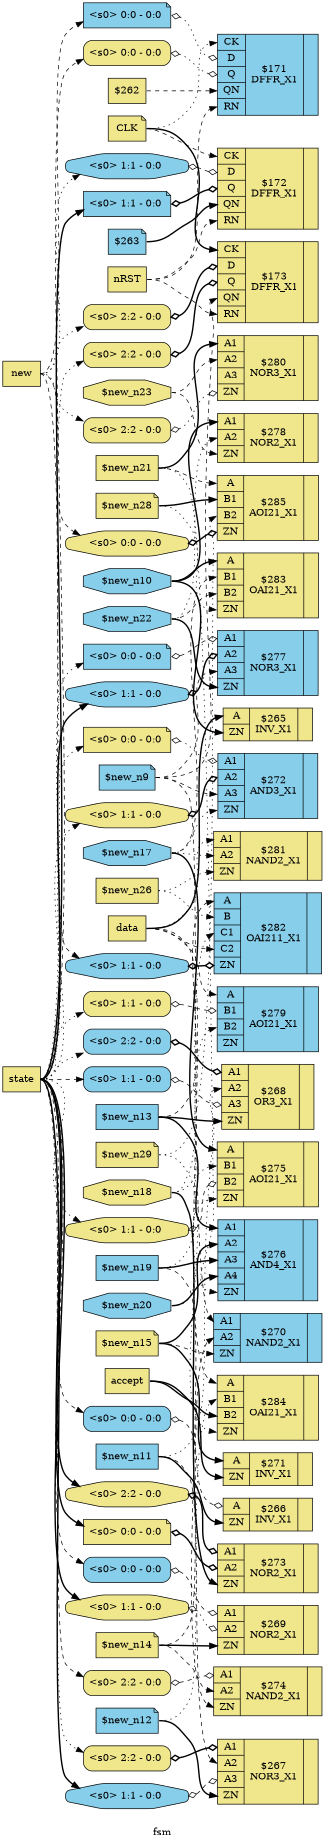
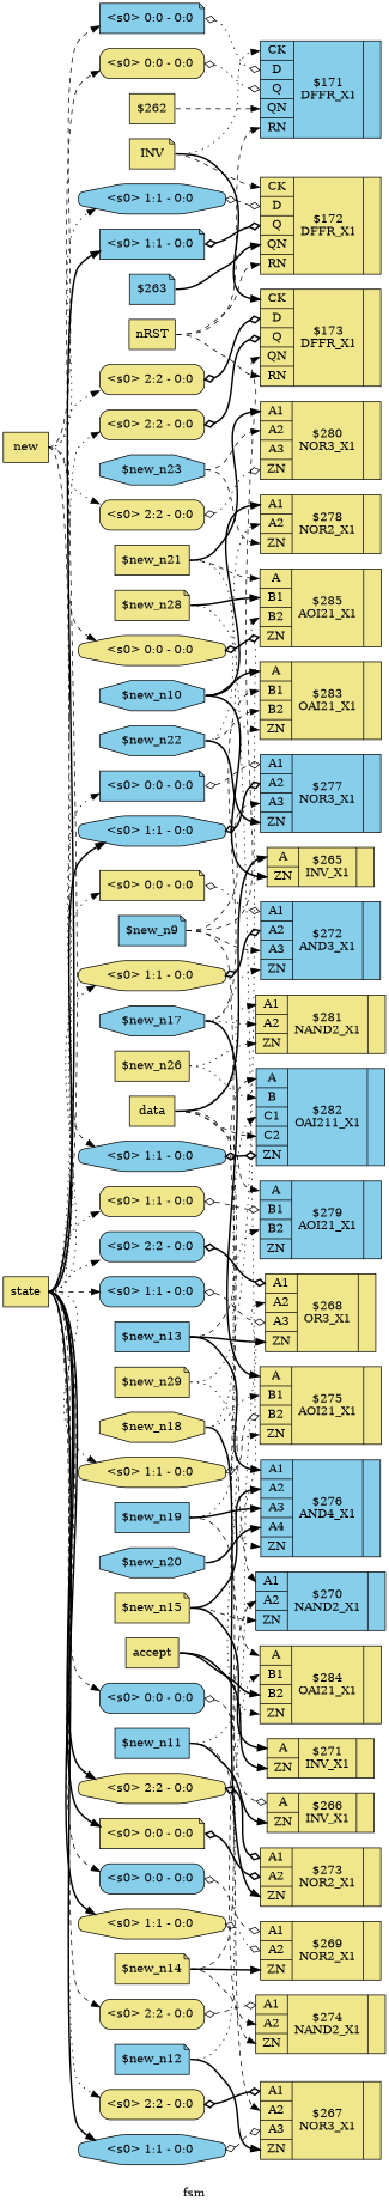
  digraph {
    label=fsm
    rankdir=LR
    remincross=true
    node [fillcolor=khaki shape=record style=filled]
    edge [color=black fontcolor=black headport="s0:w" style=dashed tailport=e]
-   n1 [color=black fontcolor=black label=CLK shape=note]
+   n1 [color=black fontcolor=black label=INV shape=note]
    n2 [fillcolor=skyblue label="{{<p59> CK|<p60> D|<p61> Q|<p62> QN|<p63> RN}|$171\nDFFR_X1|{}}"]
    n3 [label="{{<p59> CK|<p60> D|<p61> Q|<p62> QN|<p63> RN}|$172\nDFFR_X1|{}}"]
    n4 [label="{{<p59> CK|<p60> D|<p61> Q|<p62> QN|<p63> RN}|$173\nDFFR_X1|{}}"]
    n5 [color=black fontcolor=black label=accept shape=box]
    n6 [label="{{<p27> A|<p28> ZN}|$271\nINV_X1|{}}"]
    n7 [label="{{<p27> A|<p42> B1|<p43> B2|<p28> ZN}|$284\nOAI21_X1|{}}"]
    n8 [color=black fontcolor=black label=data shape=box]
    n9 [label="{{<p27> A|<p28> ZN}|$265\nINV_X1|{}}"]
    n10 [fillcolor=skyblue label="{{<p27> A|<p42> B1|<p43> B2|<p28> ZN}|$279\nAOI21_X1|{}}"]
    n11 [label="{{<p31> A1|<p32> A2|<p28> ZN}|$281\nNAND2_X1|{}}"]
    n12 [fillcolor=skyblue label="{{<p27> A|<p52> B|<p53> C1|<p54> C2|<p28> ZN}|$282\nOAI211_X1|{}}"]
    n13 [color=black fontcolor=black label=nRST shape=box]
    n14 [color=black fontcolor=black label=new shape=box]
    n15 [color=black fontcolor=black label="<s0> 2:2 - 0:0 " shape=box style="rounded,filled"]
    n16 [color=black fillcolor=skyblue fontcolor=black label="<s0> 1:1 - 0:0 " shape=octagon style="rounded,filled"]
    n17 [color=black fontcolor=black label="<s0> 0:0 - 0:0 " shape=octagon style="rounded,filled"]
    n18 [color=black fillcolor=skyblue fontcolor=black label="<s0> 0:0 - 0:0 " shape=note style="rounded,filled"]
    n19 [color=black fillcolor=skyblue fontcolor=black label="<s0> 1:1 - 0:0 " shape=octagon style="rounded,filled"]
    n20 [color=black fontcolor=black label="<s0> 2:2 - 0:0 " shape=box style="rounded,filled"]
    n21 [label="{{<p31> A1|<p32> A2|<p33> A3|<p28> ZN}|$280\nNOR3_X1|{}}"]
    n22 [label="{{<p27> A|<p42> B1|<p43> B2|<p28> ZN}|$285\nAOI21_X1|{}}"]
    n23 [color=black fontcolor=black label=state shape=box]
    n24 [color=black fillcolor=skyblue fontcolor=black label="<s0> 0:0 - 0:0 " shape=box style="rounded,filled"]
    n25 [color=black fontcolor=black label="<s0> 2:2 - 0:0 " shape=box style="rounded,filled"]
    n26 [color=black fillcolor=skyblue fontcolor=black label="<s0> 1:1 - 0:0 " shape=octagon style="rounded,filled"]
    n27 [color=black fillcolor=skyblue fontcolor=black label="<s0> 2:2 - 0:0 " shape=box style="rounded,filled"]
    n28 [color=black fillcolor=skyblue fontcolor=black label="<s0> 1:1 - 0:0 " shape=box style="rounded,filled"]
    n29 [color=black fillcolor=skyblue fontcolor=black label="<s0> 0:0 - 0:0 " shape=box style="rounded,filled"]
    n30 [color=black fontcolor=black label="<s0> 1:1 - 0:0 " shape=octagon style="rounded,filled"]
    n31 [color=black fontcolor=black label="<s0> 0:0 - 0:0 " shape=note style="rounded,filled"]
    n32 [color=black fontcolor=black label="<s0> 1:1 - 0:0 " shape=octagon style="rounded,filled"]
    n33 [color=black fontcolor=black label="<s0> 2:2 - 0:0 " shape=octagon style="rounded,filled"]
    n34 [color=black fontcolor=black label="<s0> 0:0 - 0:0 " shape=note style="rounded,filled"]
    n35 [color=black fontcolor=black label="<s0> 2:2 - 0:0 " shape=box style="rounded,filled"]
    n36 [color=black fontcolor=black label="<s0> 1:1 - 0:0 " shape=octagon style="rounded,filled"]
    n37 [color=black fillcolor=skyblue fontcolor=black label="<s0> 0:0 - 0:0 " shape=note style="rounded,filled"]
    n38 [color=black fillcolor=skyblue fontcolor=black label="<s0> 1:1 - 0:0 " shape=octagon style="rounded,filled"]
    n39 [color=black fontcolor=black label="<s0> 1:1 - 0:0 " shape=box style="rounded,filled"]
    n40 [color=black fontcolor=black label="<s0> 0:0 - 0:0 " shape=box style="rounded,filled"]
    n41 [color=black fillcolor=skyblue fontcolor=black label="<s0> 1:1 - 0:0 " shape=note style="rounded,filled"]
    n42 [color=black fontcolor=black label="<s0> 2:2 - 0:0 " shape=box style="rounded,filled"]
    n43 [label="{{<p27> A|<p28> ZN}|$266\nINV_X1|{}}"]
    n44 [label="{{<p31> A1|<p32> A2|<p33> A3|<p28> ZN}|$267\nNOR3_X1|{}}"]
    n45 [label="{{<p31> A1|<p32> A2|<p33> A3|<p28> ZN}|$268\nOR3_X1|{}}"]
    n46 [label="{{<p31> A1|<p32> A2|<p28> ZN}|$269\nNOR2_X1|{}}"]
    n47 [fillcolor=skyblue label="{{<p31> A1|<p32> A2|<p33> A3|<p28> ZN}|$272\nAND3_X1|{}}"]
    n48 [label="{{<p31> A1|<p32> A2|<p28> ZN}|$273\nNOR2_X1|{}}"]
    n49 [label="{{<p31> A1|<p32> A2|<p28> ZN}|$274\nNAND2_X1|{}}"]
    n50 [label="{{<p27> A|<p42> B1|<p43> B2|<p28> ZN}|$275\nAOI21_X1|{}}"]
    n51 [fillcolor=skyblue label="{{<p31> A1|<p32> A2|<p33> A3|<p28> ZN}|$277\nNOR3_X1|{}}"]
    n52 [fillcolor=skyblue label="{{<p31> A1|<p32> A2|<p28> ZN}|$270\nNAND2_X1|{}}"]
    n53 [fillcolor=skyblue label="{{<p31> A1|<p32> A2|<p33> A3|<p45> A4|<p28> ZN}|$276\nAND4_X1|{}}"]
    n54 [label="{{<p31> A1|<p32> A2|<p28> ZN}|$278\nNOR2_X1|{}}"]
    n55 [label="{{<p27> A|<p42> B1|<p43> B2|<p28> ZN}|$283\nOAI21_X1|{}}"]
    n56 [fillcolor=skyblue label="$new_n9" shape=note]
    n57 [fillcolor=skyblue label="$new_n19" shape=box]
    n58 [fillcolor=skyblue label="$new_n20" shape=octagon]
    n59 [label="$new_n21" shape=box]
    n60 [fillcolor=skyblue label="$new_n22" shape=octagon]
-   n61 [label="$new_n23" shape=octagon]
+   n61 [fillcolor=skyblue label="$new_n23" shape=octagon]
    n62 [label="$new_n26" shape=box]
    n63 [label="$new_n28" shape=note]
    n64 [label="$new_n29" shape=note]
    n65 [label="$262" shape=box]
    n66 [fillcolor=skyblue label="$new_n10" shape=octagon]
    n67 [fillcolor=skyblue label="$263" shape=note]
    n68 [fillcolor=skyblue label="$new_n11" shape=box]
    n69 [fillcolor=skyblue label="$new_n12" shape=note]
    n70 [fillcolor=skyblue label="$new_n13" shape=box]
    n71 [label="$new_n14" shape=note]
    n72 [label="$new_n15" shape=note]
    n73 [fillcolor=skyblue label="$new_n17" shape=octagon]
    n74 [label="$new_n18" shape=octagon]
    n1 -> n2 [headport="p59:w" style=dotted]
    n1 -> n3 [headport="p59:w"]
    n1 -> n4 [headport="p59:w" style=bold]
    n5 -> n6 [headport="p28:w" style=bold]
    n5 -> n7 [headport="p43:w" style=bold]
    n8 -> n7 [headport="p27:w"]
    n8 -> n9 [headport="p27:w" style=bold]
    n8 -> n10 [headport="p27:w"]
    n8 -> n11 [headport="p31:w" style=dotted]
    n8 -> n12 [headport="p54:w"]
    n13 -> n2 [headport="p63:w"]
    n13 -> n3 [headport="p63:w"]
    n13 -> n4 [headport="p63:w"]
    n14 -> n15 [style=dotted]
    n14 -> n16
    n14 -> n17
    n14 -> n18
    n14 -> n19 [style=dotted]
    n14 -> n20 [style=dotted]
    n15 -> n21 [arrowhead=odiamond arrowtail=odiamond dir=both headport="p28:w" style=dotted]
    n16 -> n12 [arrowhead=odiamond arrowtail=odiamond dir=both headport="p28:w" style=bold]
    n17 -> n22 [arrowhead=odiamond arrowtail=odiamond dir=both headport="p28:w" style=bold]
    n18 -> n2 [arrowhead=odiamond arrowtail=odiamond dir=both headport="p60:w" style=dotted]
    n19 -> n3 [arrowhead=odiamond arrowtail=odiamond dir=both headport="p60:w"]
    n20 -> n4 [arrowhead=odiamond arrowtail=odiamond dir=both headport="p60:w" style=bold]
    n23 -> n24
    n23 -> n25 [style=dotted]
    n23 -> n26 [style=bold]
    n23 -> n27 [style=dotted]
    n23 -> n28
    n23 -> n29
    n23 -> n30 [style=bold]
    n23 -> n31 [style=dotted]
    n23 -> n32 [style=dotted]
    n23 -> n33 [style=bold]
    n23 -> n34 [style=bold]
    n23 -> n35
    n23 -> n36 [style=dotted]
    n23 -> n37 [style=dotted]
    n23 -> n38 [style=bold]
    n23 -> n39 [style=dotted]
    n23 -> n40
    n23 -> n41 [style=bold]
    n23 -> n42 [style=dotted]
    n24 -> n43 [arrowhead=odiamond arrowtail=odiamond dir=both headport="p27:w"]
    n25 -> n44 [arrowhead=odiamond arrowtail=odiamond dir=both headport="p31:w" style=bold]
    n26 -> n44 [arrowhead=odiamond arrowtail=odiamond dir=both headport="p33:w"]
    n27 -> n45 [arrowhead=odiamond arrowtail=odiamond dir=both headport="p31:w" style=bold]
    n28 -> n45 [arrowhead=odiamond arrowtail=odiamond dir=both headport="p33:w"]
    n29 -> n46 [arrowhead=odiamond arrowtail=odiamond dir=both headport="p31:w"]
    n30 -> n46 [arrowhead=odiamond arrowtail=odiamond dir=both headport="p32:w" style=dotted]
    n31 -> n47 [arrowhead=odiamond arrowtail=odiamond dir=both headport="p31:w" style=dotted]
    n32 -> n47 [arrowhead=odiamond arrowtail=odiamond dir=both headport="p32:w" style=bold]
    n33 -> n48 [arrowhead=odiamond arrowtail=odiamond dir=both headport="p31:w" style=bold]
    n34 -> n48 [arrowhead=odiamond arrowtail=odiamond dir=both headport="p32:w" style=bold]
    n35 -> n49 [arrowhead=odiamond arrowtail=odiamond dir=both headport="p31:w"]
    n36 -> n50 [arrowhead=odiamond arrowtail=odiamond dir=both headport="p43:w"]
    n37 -> n51 [arrowhead=odiamond arrowtail=odiamond dir=both headport="p31:w"]
    n38 -> n51 [arrowhead=odiamond arrowtail=odiamond dir=both headport="p32:w" style=bold]
    n39 -> n10 [arrowhead=odiamond arrowtail=odiamond dir=both headport="p42:w"]
    n40 -> n2 [arrowhead=odiamond arrowtail=odiamond dir=both headport="p61:w" style=dotted]
    n41 -> n3 [arrowhead=odiamond arrowtail=odiamond dir=both headport="p61:w" style=bold]
    n42 -> n4 [arrowhead=odiamond arrowtail=odiamond dir=both headport="p61:w" style=bold]
    n56 -> n4 [headport="p62:w"]
    n56 -> n47 [headport="p33:w"]
    n56 -> n51 [headport="p33:w"]
    n56 -> n52 [headport="p31:w"]
    n57 -> n12 [headport="p53:w" style=dotted]
    n57 -> n49 [headport="p28:w"]
    n57 -> n53 [headport="p33:w" style=bold]
    n58 -> n50 [headport="p28:w" style=dotted]
    n58 -> n53 [headport="p45:w" style=bold]
    n59 -> n21 [headport="p31:w" style=bold]
    n59 -> n22 [headport="p27:w"]
    n59 -> n53 [headport="p28:w" style=dotted]
    n60 -> n51 [headport="p28:w" style=bold]
    n60 -> n54 [headport="p32:w" style=dotted]
    n60 -> n55 [headport="p43:w"]
    n61 -> n21 [headport="p32:w"]
    n61 -> n54 [headport="p28:w"]
    n62 -> n11 [headport="p28:w" style=dotted]
    n62 -> n12 [headport="p52:w" style=dotted]
    n63 -> n22 [headport="p42:w" style=bold]
    n63 -> n55 [headport="p28:w" style=dotted]
    n64 -> n7 [headport="p28:w" style=dotted]
    n64 -> n22 [headport="p43:w" style=dotted]
    n65 -> n2 [headport="p62:w"]
    n66 -> n9 [headport="p28:w" style=bold]
    n66 -> n54 [headport="p31:w" style=bold]
    n66 -> n55 [headport="p27:w" style=bold]
    n67 -> n3 [headport="p62:w" style=bold]
    n68 -> n43 [headport="p28:w" style=bold]
    n68 -> n44 [headport="p32:w"]
    n68 -> n45 [headport="p32:w" style=dotted]
    n69 -> n7 [headport="p42:w" style=dotted]
    n69 -> n44 [headport="p28:w" style=bold]
    n70 -> n12 [headport="p27:w"]
    n70 -> n45 [headport="p28:w" style=bold]
    n70 -> n53 [headport="p31:w" style=bold]
    n71 -> n46 [headport="p28:w" style=bold]
    n71 -> n49 [headport="p32:w"]
    n71 -> n52 [headport="p32:w"]
    n72 -> n6 [headport="p27:w" style=bold]
    n72 -> n52 [headport="p28:w"]
    n72 -> n53 [headport="p32:w" style=bold]
    n73 -> n11 [headport="p32:w" style=dotted]
    n73 -> n47 [headport="p28:w" style=dotted]
    n73 -> n50 [headport="p27:w" style=bold]
    n73 -> n55 [headport="p42:w"]
    n74 -> n10 [headport="p43:w" style=dotted]
    n74 -> n48 [headport="p28:w" style=bold]
    n74 -> n50 [headport="p42:w" style=dotted]
  }
